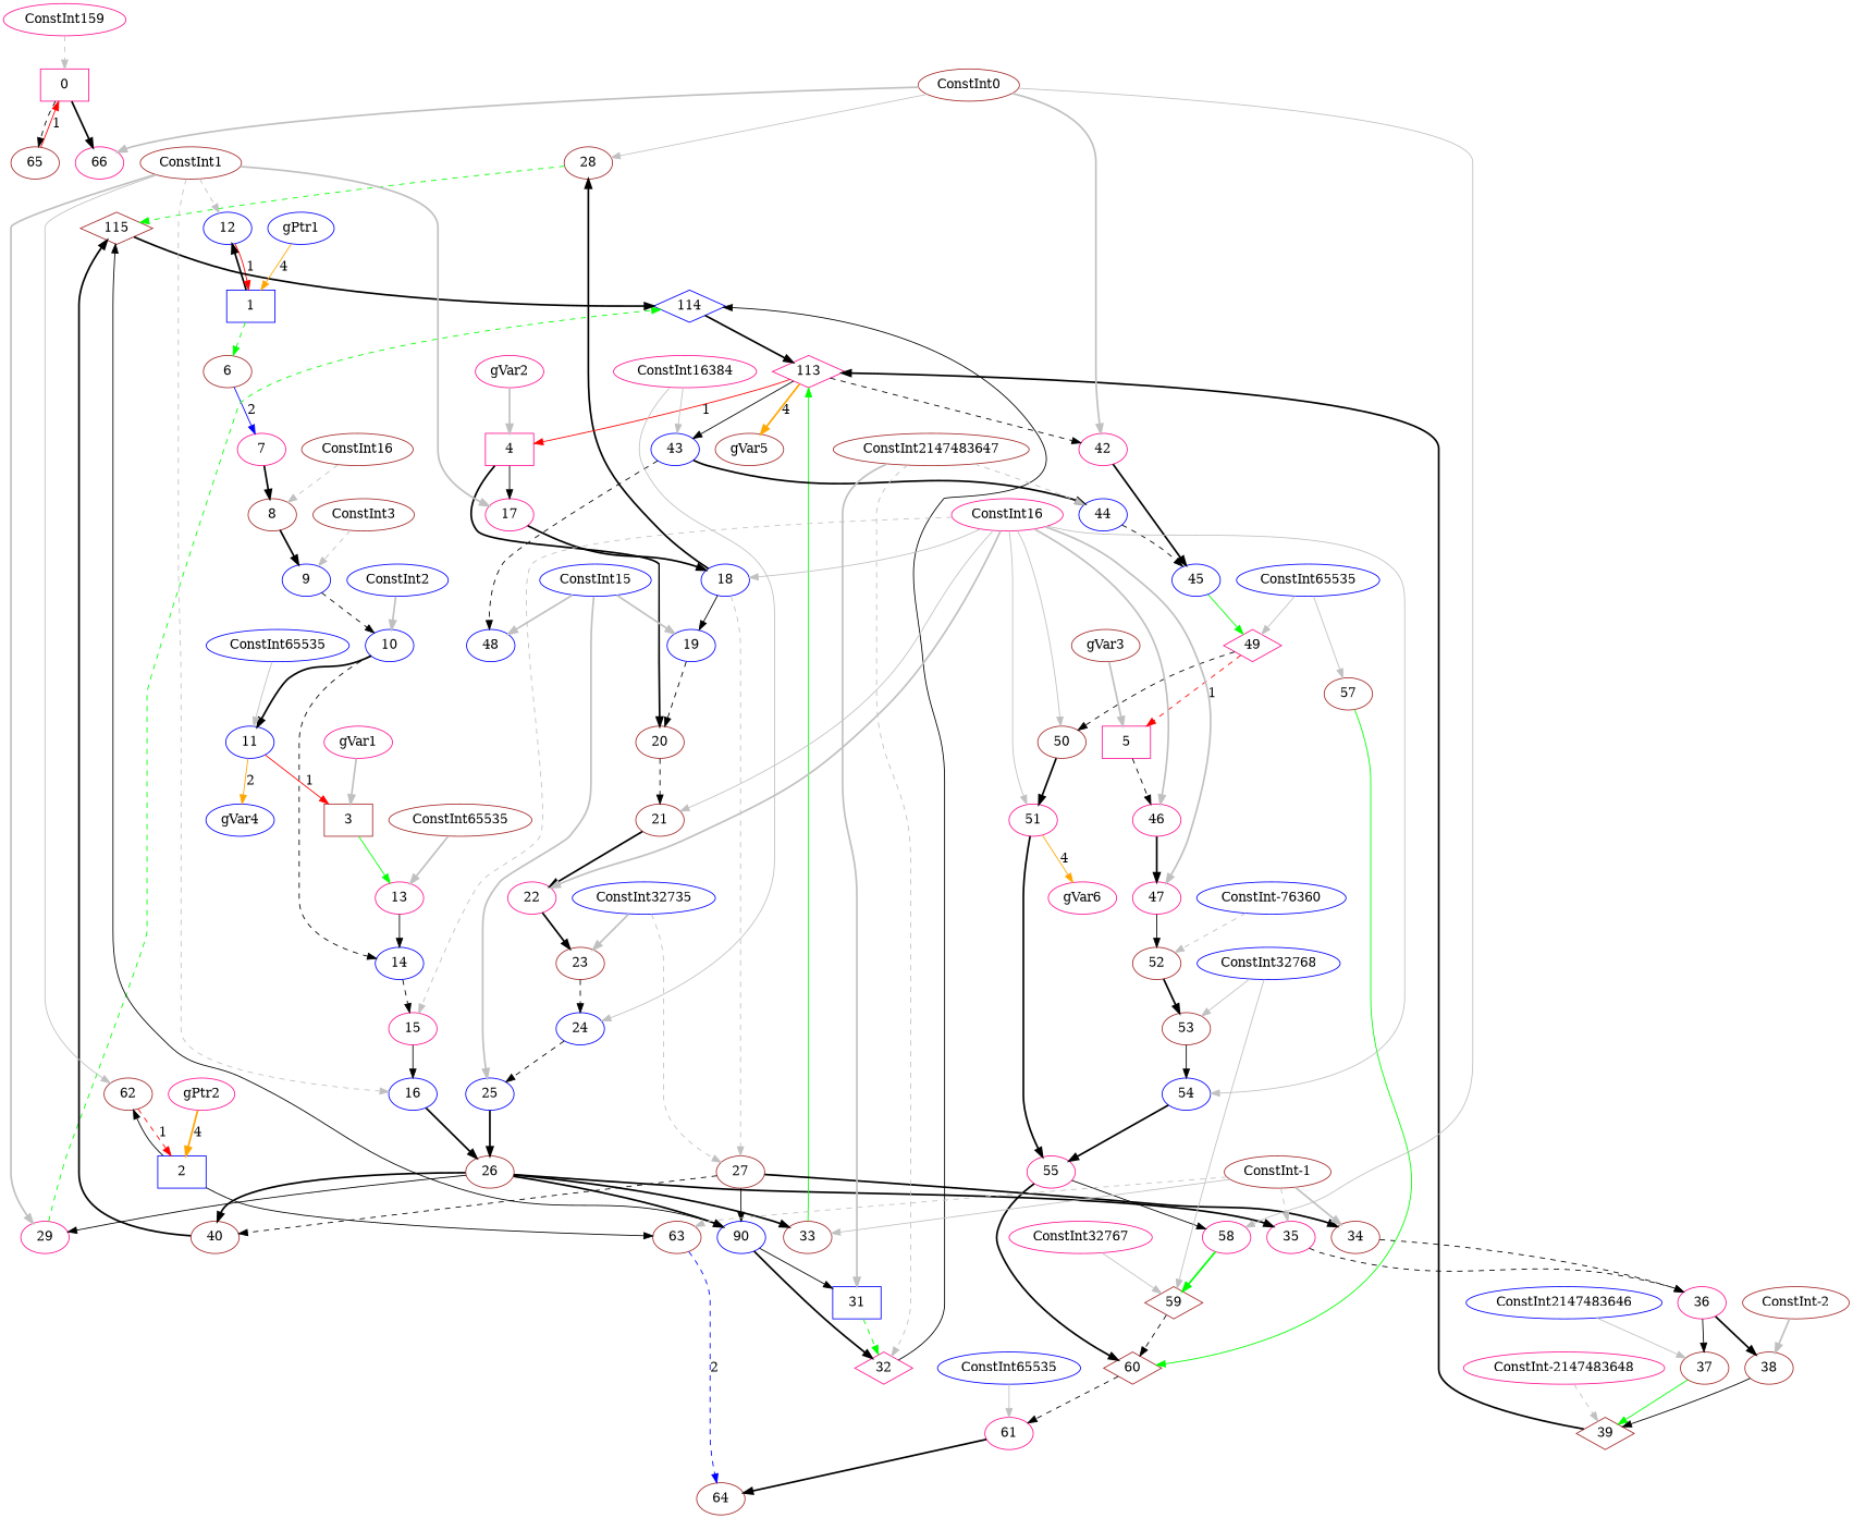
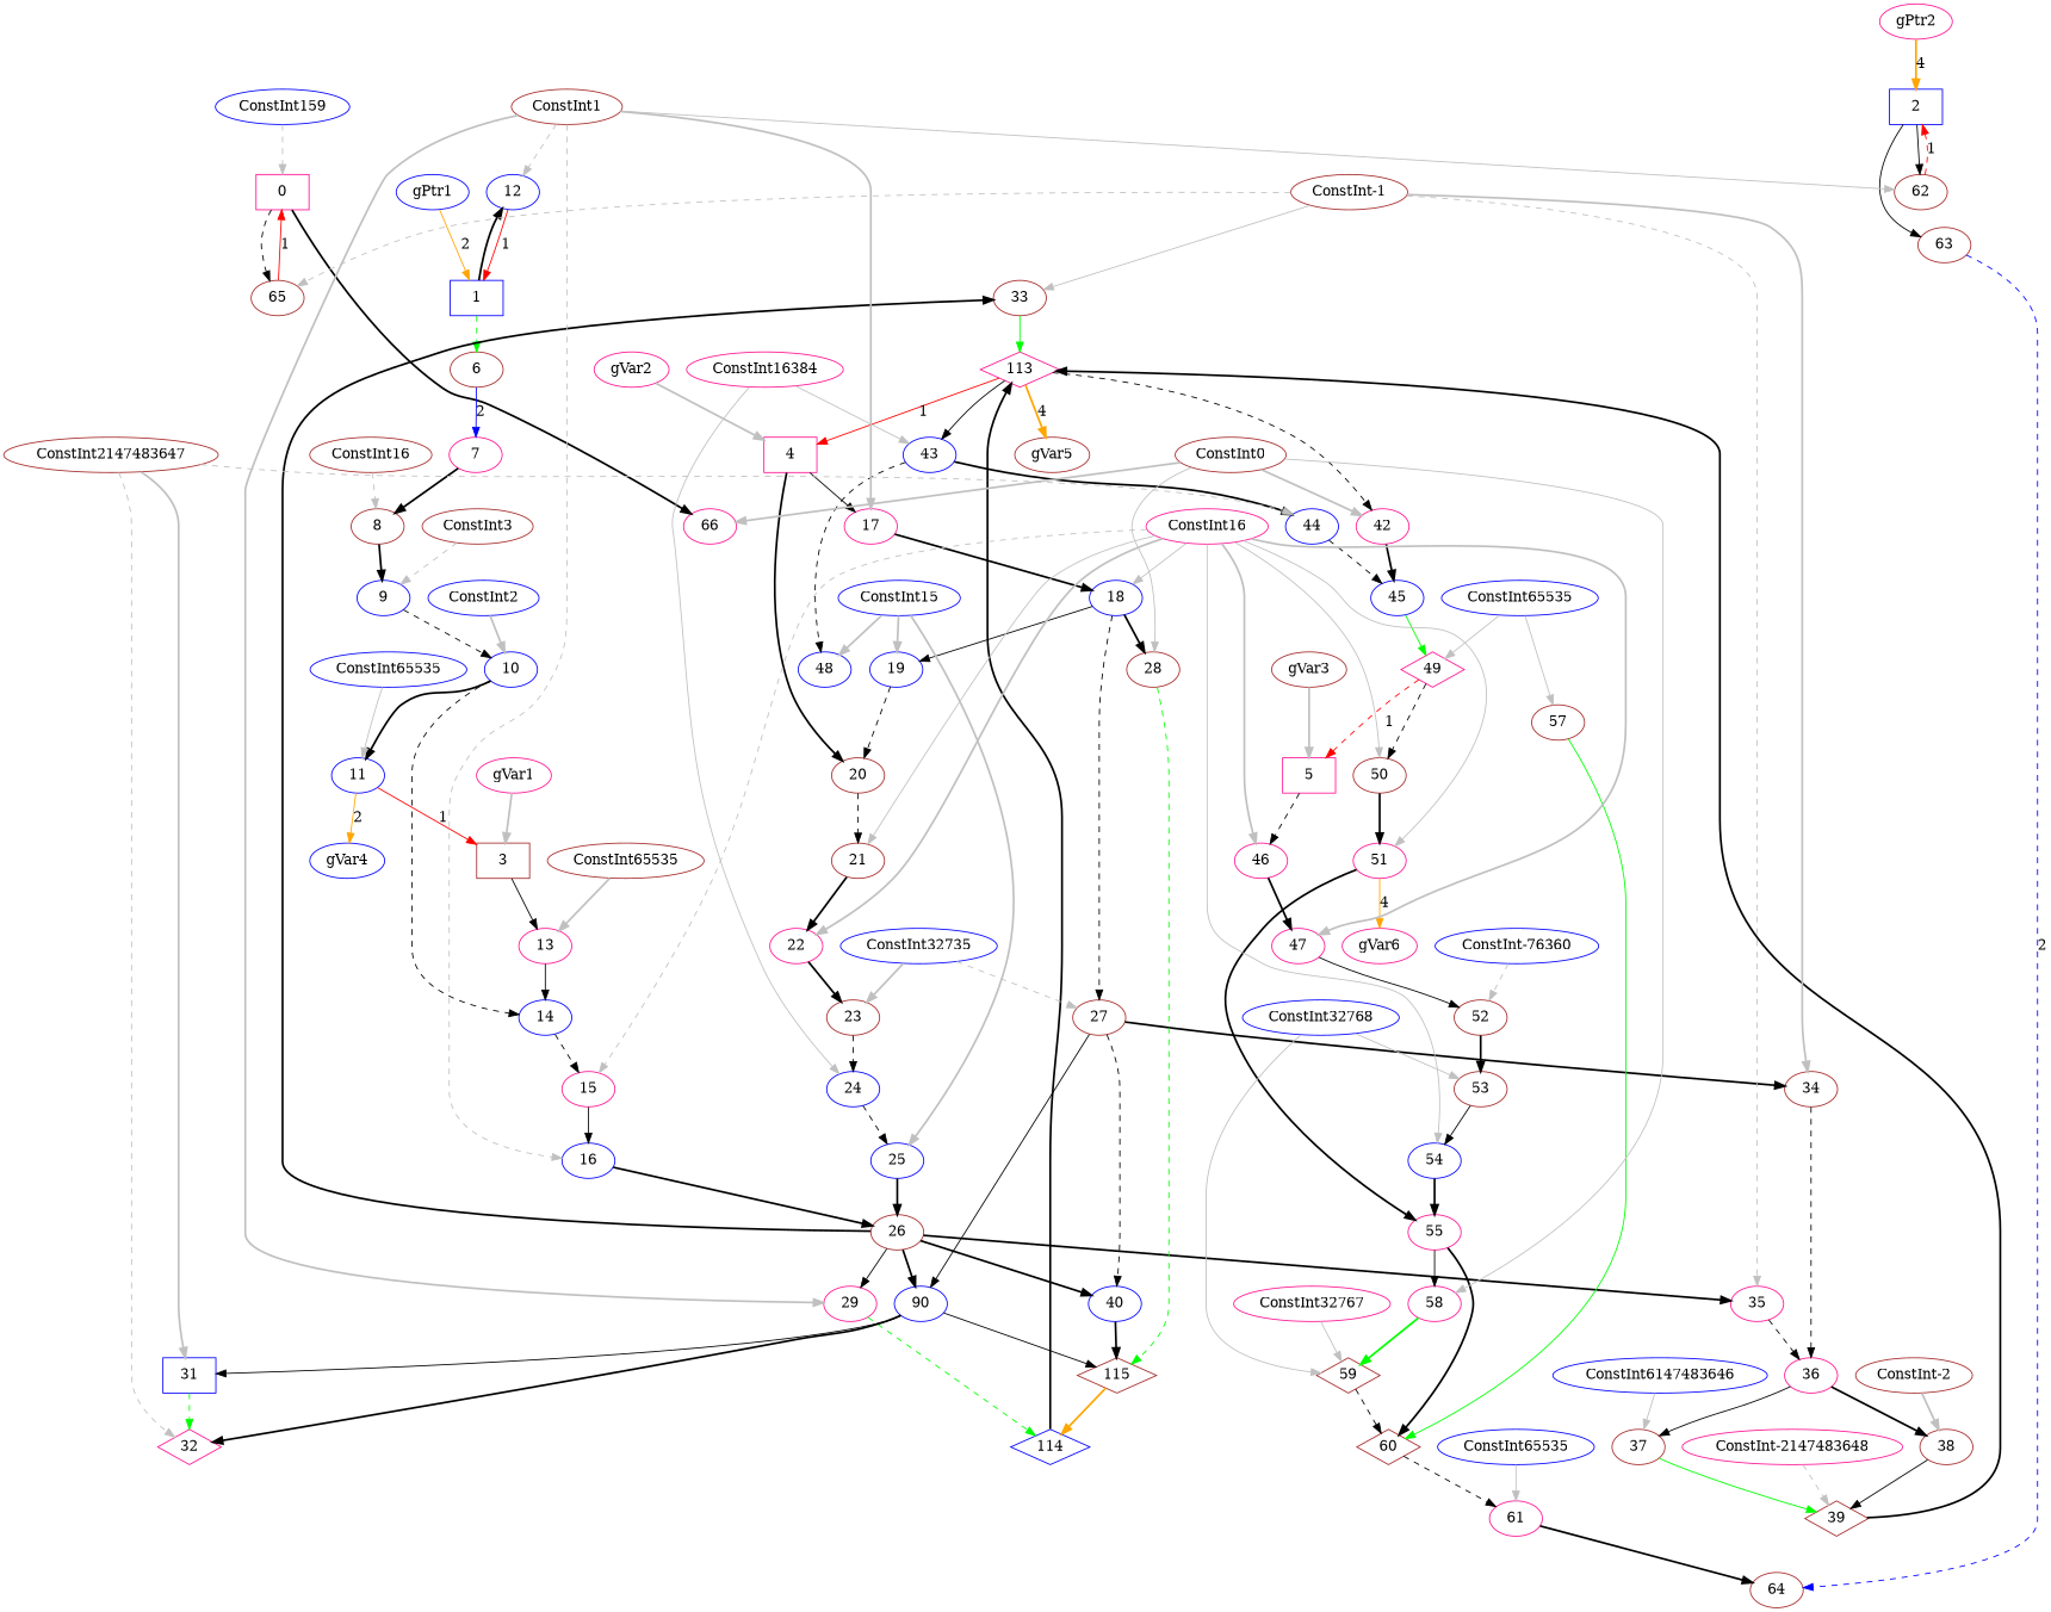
  digraph {
    node [color=brown]
    edge [style=bold]
    n1 [color=deeppink label=0 shape=box]
    n2 [label=65]
    n3 [color=deeppink label=66]
    n4 [color=blue label=1 shape=box]
    n5 [label=6]
    n6 [color=blue label=12]
    n7 [color=deeppink label=7]
    n8 [color=blue label=2 shape=box]
    n9 [label=62]
    n10 [label=63]
    n11 [label=64]
    n12 [label=3 shape=box]
    n13 [color=deeppink label=13]
    n14 [color=blue label=14]
    n15 [color=deeppink label=4 shape=box]
    n16 [color=deeppink label=17]
    n17 [label=20]
    n18 [color=blue label=18]
    n19 [label=21]
    n20 [color=deeppink label=5 shape=box]
    n21 [color=deeppink label=46]
    n22 [color=deeppink label=47]
    n23 [label=8]
    n24 [color=blue label=9]
    n25 [color=blue label=10]
    n26 [color=blue label=11]
    n27 [color=blue label=gVar4]
    n28 [color=deeppink label=15]
    n29 [color=blue label=16]
    n30 [label=26]
    n31 [color=deeppink label=29]
    n32 [color=blue label=90]
    n33 [label=33]
    n34 [color=deeppink label=35]
-   n35 [label=40]
+   n35 [color=blue label=40]
    n36 [color=blue label=19]
    n37 [label=27]
    n38 [label=28]
    n39 [label=34]
    n40 [label=115 shape=diamond]
    n41 [color=deeppink label=22]
    n42 [label=23]
    n43 [color=blue label=24]
    n44 [color=blue label=25]
    n45 [color=blue label=114 shape=diamond]
    n46 [color=blue label=31 shape=box]
    n47 [color=deeppink label=32 shape=diamond]
    n48 [color=deeppink label=113 shape=diamond]
    n49 [color=deeppink label=36]
    n50 [color=deeppink label=42]
    n51 [color=blue label=43]
    n52 [label=gVar5]
    n53 [label=37]
    n54 [label=38]
    n55 [label=39 shape=diamond]
    n56 [color=blue label=45]
    n57 [color=deeppink label=49 shape=diamond]
    n58 [color=blue label=44]
    n59 [color=blue label=48]
    n60 [label=50]
    n61 [label=52]
    n62 [label=53]
    n63 [color=deeppink label=51]
    n64 [color=deeppink label=55]
    n65 [color=deeppink label=gVar6]
    n66 [color=deeppink label=58]
    n67 [label=60 shape=diamond]
    n68 [color=blue label=54]
    n69 [label=59 shape=diamond]
    n70 [color=deeppink label=61]
    n71 [label=57]
-   n72 [color=deeppink label=ConstInt159]
+   n72 [color=blue label=ConstInt159]
    n73 [color=blue label=gPtr1]
    n74 [color=deeppink label=gPtr2]
    n75 [color=deeppink label=gVar1]
    n76 [color=deeppink label=gVar2]
    n77 [label=gVar3]
    n78 [label=ConstInt16]
    n79 [label=ConstInt3]
    n80 [color=blue label=ConstInt2]
    n81 [color=blue label=ConstInt65535]
    n82 [label=ConstInt1]
    n83 [label=ConstInt65535]
    n84 [color=deeppink label=ConstInt16]
    n85 [color=blue label=ConstInt15]
    n86 [color=blue label=ConstInt32735]
    n87 [color=deeppink label=ConstInt16384]
    n88 [label=ConstInt0]
    n89 [label=ConstInt2147483647]
    n90 [label="ConstInt-1"]
-   n91 [color=blue label=ConstInt2147483646]
+   n91 [color=blue label=ConstInt6147483646]
    n92 [label="ConstInt-2"]
    n93 [color=deeppink label="ConstInt-2147483648"]
    n94 [color=blue label=ConstInt65535]
    n95 [color=blue label="ConstInt-76360"]
    n96 [color=blue label=ConstInt32768]
    n97 [color=deeppink label=ConstInt32767]
    n98 [color=blue label=ConstInt65535]
    n1 -> n2 [style=dashed]
    n1 -> n3
    n2 -> n1 [color=red label=1 style=solid]
    n4 -> n5 [color=green style=dashed]
    n4 -> n6
    n5 -> n7 [color=blue label=2 style=solid]
    n6 -> n4 [color=red label=1 style=solid]
    n7 -> n23
    n8 -> n9 [style=solid]
    n8 -> n10 [style=solid]
    n9 -> n8 [color=red label=1 style=dashed]
    n10 -> n11 [color=blue label=2 style=dashed]
-   n12 -> n13 [style=solid color=green]
+   n12 -> n13 [style=solid]
    n13 -> n14 [style=solid]
    n14 -> n28 [style=dashed]
    n15 -> n16 [style=solid]
    n15 -> n17
    n16 -> n18
    n17 -> n19 [style=dashed]
    n18 -> n36 [style=solid]
-   n18 -> n37 [style=dashed color=gray]
+   n18 -> n37 [style=dashed]
    n18 -> n38
    n19 -> n41
    n20 -> n21 [style=dashed]
    n21 -> n22
    n22 -> n61 [style=solid]
    n23 -> n24
    n24 -> n25 [style=dashed]
    n25 -> n14 [style=dashed]
    n25 -> n26
    n26 -> n12 [color=red label=1 style=solid]
    n26 -> n27 [color=orange label=2 style=solid]
    n28 -> n29 [style=solid]
    n29 -> n30
    n30 -> n31 [style=solid]
    n30 -> n32
    n30 -> n33
    n30 -> n34
    n30 -> n35
    n31 -> n45 [color=green style=dashed]
    n32 -> n40 [style=solid]
    n32 -> n46 [style=solid]
    n32 -> n47
    n33 -> n48 [color=green style=solid]
    n34 -> n49 [style=dashed]
    n35 -> n40
    n36 -> n17 [style=dashed]
    n37 -> n32 [style=solid]
    n37 -> n35 [style=dashed]
    n37 -> n39
    n38 -> n40 [color=green style=dashed]
    n39 -> n49 [style=dashed]
-   n40 -> n45
+   n40 -> n45 [color=orange]
    n41 -> n42
    n42 -> n43 [style=dashed]
    n43 -> n44 [style=dashed]
    n44 -> n30
    n45 -> n48
    n46 -> n47 [color=green style=dashed]
-   n47 -> n45 [style=solid]
    n48 -> n15 [color=red label=1 style=solid]
    n48 -> n50 [style=dashed]
    n48 -> n51 [style=solid]
    n48 -> n52 [color=orange label=4]
    n49 -> n53 [style=solid]
    n49 -> n54
    n50 -> n56
    n51 -> n58
    n51 -> n59 [style=dashed]
    n53 -> n55 [color=green style=solid]
    n54 -> n55 [style=solid]
    n55 -> n48
    n56 -> n57 [color=green style=solid]
    n57 -> n20 [color=red label=1 style=dashed]
    n57 -> n60 [style=dashed]
    n58 -> n56 [style=dashed]
    n60 -> n63
    n61 -> n62
    n62 -> n68 [style=solid]
    n63 -> n64
    n63 -> n65 [color=orange label=4 style=solid]
    n64 -> n66 [style=solid]
    n64 -> n67
    n66 -> n69 [color=green]
    n67 -> n70 [style=dashed]
    n68 -> n64
    n69 -> n67 [style=dashed]
    n70 -> n11
    n71 -> n67 [color=green style=solid]
    n72 -> n1 [color=gray style=dashed]
-   n73 -> n4 [color=orange label=4 style=solid]
+   n73 -> n4 [color=orange label=2 style=solid]
    n74 -> n8 [color=orange label=4]
    n75 -> n12 [color=gray]
    n76 -> n15 [color=gray]
    n77 -> n20 [color=gray]
    n78 -> n23 [color=gray style=dashed]
    n79 -> n24 [color=gray style=dashed]
    n80 -> n25 [color=gray]
    n81 -> n26 [color=gray style=solid]
    n82 -> n6 [color=gray style=dashed]
    n82 -> n9 [color=gray style=solid]
    n82 -> n16 [color=gray]
    n82 -> n29 [color=gray style=dashed]
    n82 -> n31 [color=gray]
    n83 -> n13 [color=gray]
    n84 -> n18 [color=gray style=solid]
    n84 -> n19 [color=gray style=solid]
    n84 -> n21 [color=gray]
    n84 -> n22 [color=gray]
    n84 -> n28 [color=gray style=dashed]
    n84 -> n41 [color=gray]
    n84 -> n60 [color=gray style=solid]
    n84 -> n63 [color=gray style=solid]
    n84 -> n68 [color=gray style=solid]
    n85 -> n36 [color=gray]
    n85 -> n44 [color=gray]
    n85 -> n59 [color=gray]
    n86 -> n37 [color=gray style=dashed]
    n86 -> n42 [color=gray]
    n87 -> n43 [color=gray style=solid]
    n87 -> n51 [color=gray style=solid]
    n88 -> n3 [color=gray]
    n88 -> n38 [color=gray style=solid]
    n88 -> n50 [color=gray]
    n88 -> n66 [color=gray style=solid]
    n89 -> n46 [color=gray]
    n89 -> n47 [color=gray style=dashed]
    n89 -> n58 [color=gray style=dashed]
-   n90 -> n10 [color=gray style=dashed]
+   n90 -> n2 [color=gray style=dashed]
    n90 -> n33 [color=gray style=solid]
    n90 -> n34 [color=gray style=dashed]
    n90 -> n39 [color=gray]
    n91 -> n53 [color=gray style=solid]
    n92 -> n54 [color=gray]
    n93 -> n55 [color=gray style=dashed]
    n94 -> n57 [color=gray style=solid]
    n94 -> n71 [color=gray style=solid]
    n95 -> n61 [color=gray style=dashed]
    n96 -> n62 [color=gray style=solid]
    n96 -> n69 [color=gray style=solid]
    n97 -> n69 [color=gray style=solid]
    n98 -> n70 [color=gray style=solid]
  }
